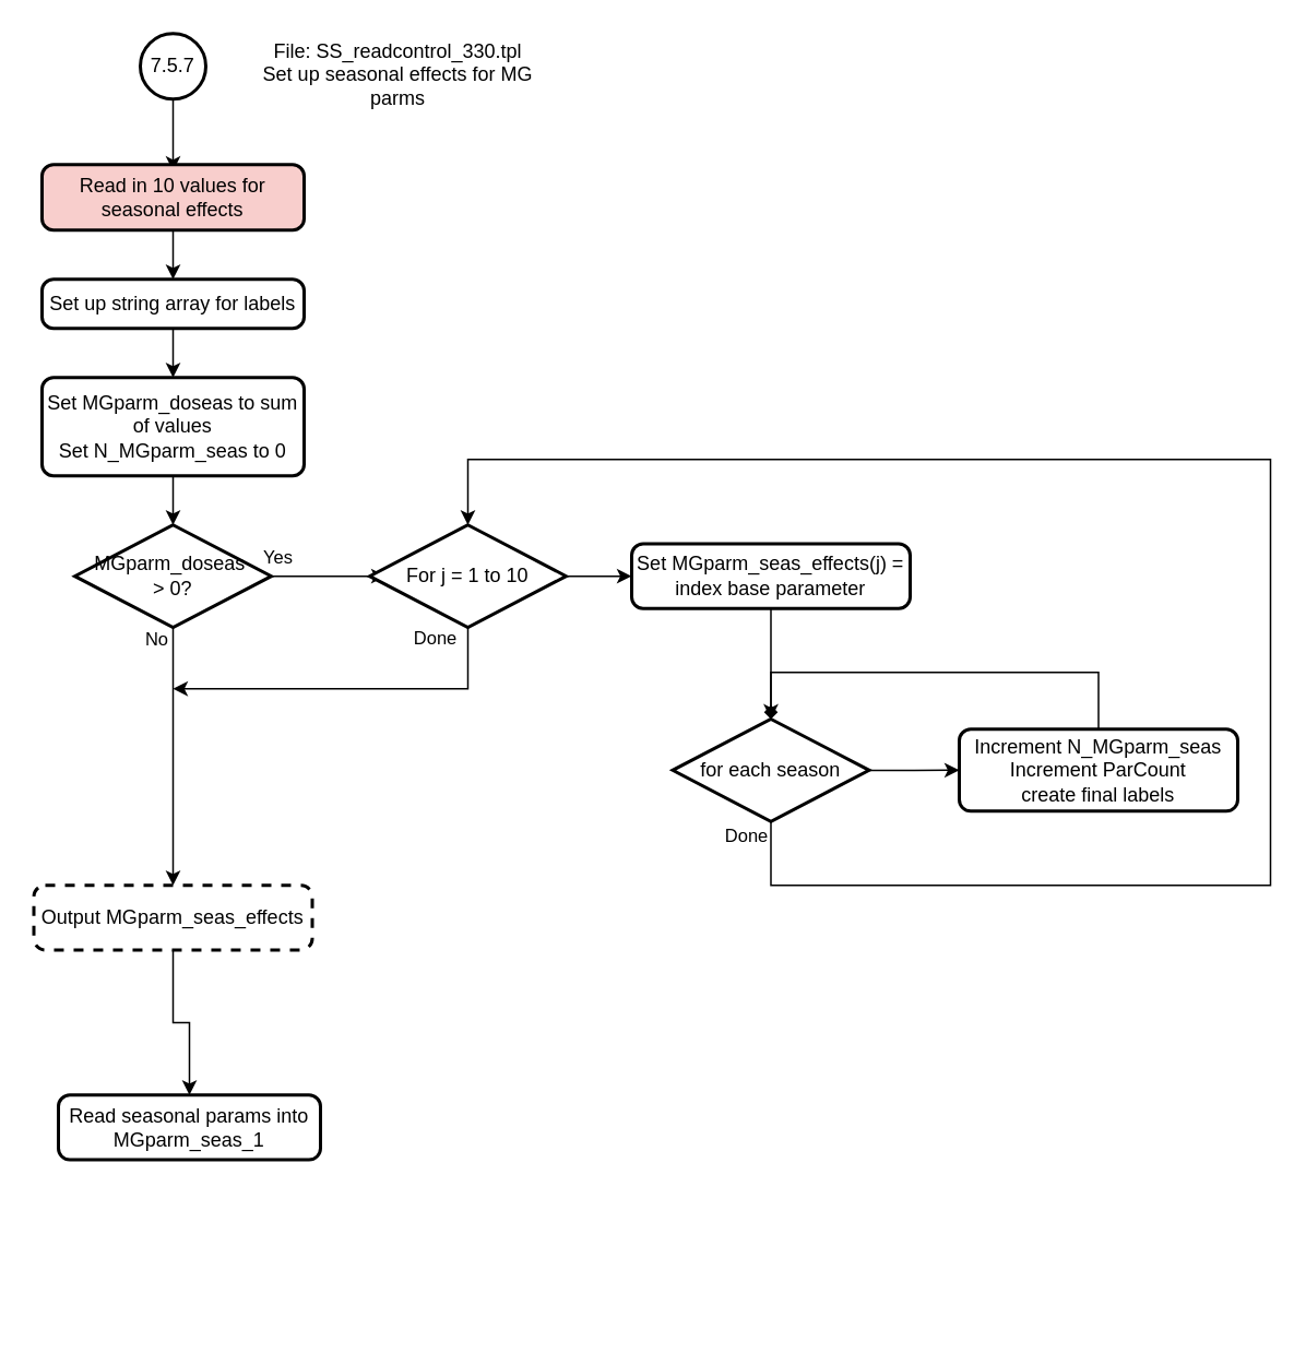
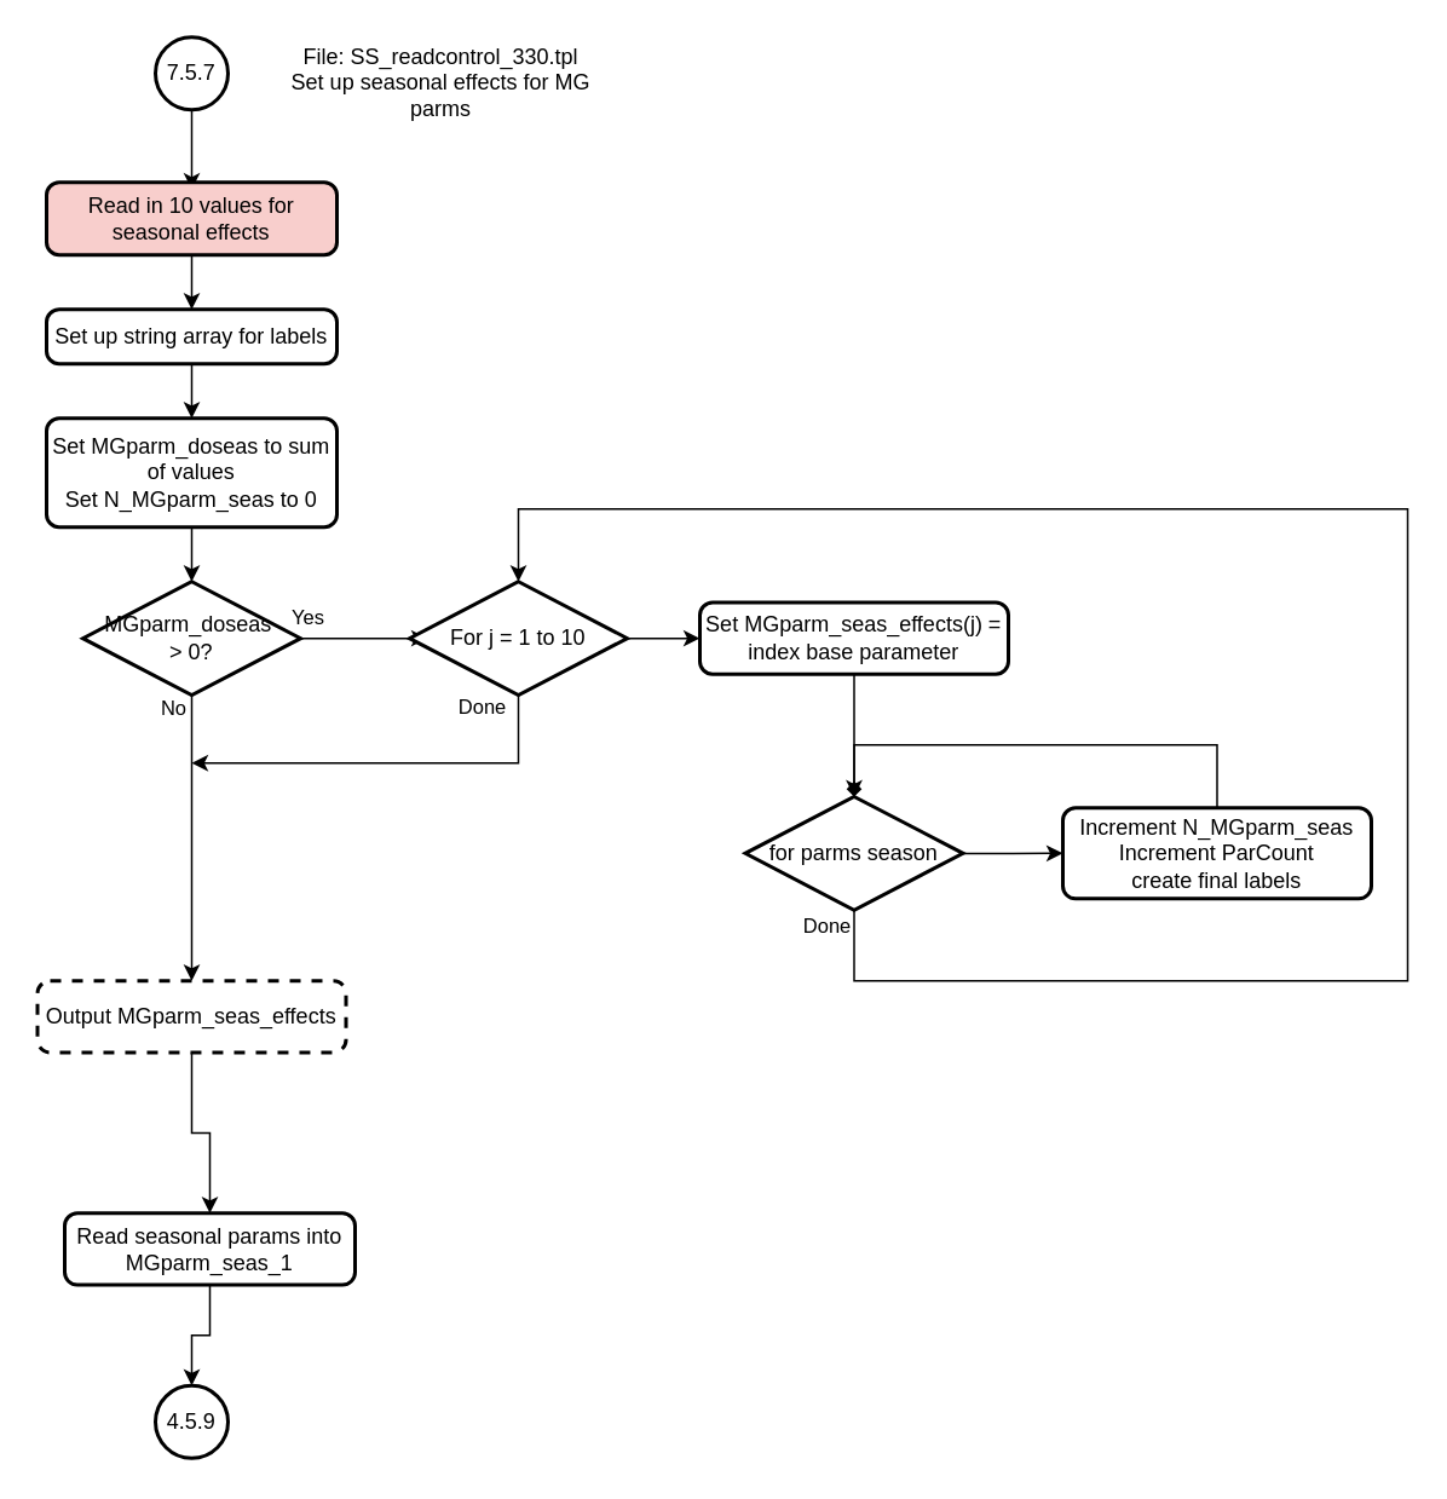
  <mxCell id="0" />
  <mxCell id="1" parent="0" />
  <mxCell id="2" style="edgeStyle=orthogonalEdgeStyle;rounded=0;orthogonalLoop=1;jettySize=auto;html=1;" parent="1" source="3" edge="1"><mxGeometry relative="1" as="geometry"><mxPoint x="105" y="103.97" as="targetPoint" /></mxGeometry></mxCell>
  <mxCell id="3" value="7.5.7" style="strokeWidth=2;html=1;shape=mxgraph.flowchart.start_2;whiteSpace=wrap;" parent="1" vertex="1"><mxGeometry x="85" y="20" width="40" height="40" as="geometry" /></mxCell>
  <mxCell id="4" value="File: SS_readcontrol_330.tpl&lt;br&gt;Set up seasonal effects for MG parms" style="text;html=1;strokeColor=none;fillColor=none;align=center;verticalAlign=middle;whiteSpace=wrap;rounded=0;" parent="1" vertex="1"><mxGeometry x="155" y="20" width="175" height="50" as="geometry" /></mxCell>
  <mxCell id="5" value="No" style="edgeStyle=orthogonalEdgeStyle;rounded=0;orthogonalLoop=1;jettySize=auto;html=1;" parent="1" source="7" target="22" edge="1"><mxGeometry x="-0.91" y="-10" relative="1" as="geometry"><mxPoint x="95" y="680.02" as="sourcePoint" /><mxPoint x="95" y="780" as="targetPoint" /><mxPoint as="offset" /></mxGeometry></mxCell>
  <mxCell id="6" value="Yes" style="edgeStyle=orthogonalEdgeStyle;rounded=0;orthogonalLoop=1;jettySize=auto;html=1;" parent="1" source="7" edge="1"><mxGeometry x="-0.899" y="11" relative="1" as="geometry"><mxPoint x="235" y="351.25" as="targetPoint" /><mxPoint as="offset" /></mxGeometry></mxCell>
  <mxCell id="7" value="MGparm_doseas&amp;nbsp;&lt;br&gt;&amp;gt; 0?" style="strokeWidth=2;html=1;shape=mxgraph.flowchart.decision;whiteSpace=wrap;" parent="1" vertex="1"><mxGeometry x="45" y="320" width="120" height="62.5" as="geometry" /></mxCell>
  <mxCell id="8" value="" style="edgeStyle=orthogonalEdgeStyle;rounded=0;orthogonalLoop=1;jettySize=auto;html=1;" parent="1" source="9" target="24" edge="1"><mxGeometry relative="1" as="geometry" /></mxCell>
  <mxCell id="9" value="Read in 10 values for seasonal effects" style="rounded=1;whiteSpace=wrap;html=1;absoluteArcSize=1;arcSize=14;strokeWidth=2;fillColor=#f8cecc;" parent="1" vertex="1"><mxGeometry x="25" y="100" width="160" height="40" as="geometry" /></mxCell>
  <mxCell id="10" style="edgeStyle=orthogonalEdgeStyle;rounded=0;orthogonalLoop=1;jettySize=auto;html=1;" parent="1" source="12" target="17" edge="1"><mxGeometry relative="1" as="geometry" /></mxCell>
  <mxCell id="11" value="Done" style="edgeStyle=orthogonalEdgeStyle;rounded=0;orthogonalLoop=1;jettySize=auto;html=1;" parent="1" source="12" target="20" edge="1"><mxGeometry x="-0.984" y="-15" relative="1" as="geometry"><Array as="points"><mxPoint x="470" y="540" /><mxPoint x="775" y="540" /><mxPoint x="775" y="280" /><mxPoint x="285" y="280" /></Array><mxPoint as="offset" /></mxGeometry></mxCell>
- <mxCell id="12" value="for each season" style="strokeWidth=2;html=1;shape=mxgraph.flowchart.decision;whiteSpace=wrap;" parent="1" vertex="1"><mxGeometry x="410" y="438.48" width="120" height="62.5" as="geometry" /></mxCell>
+ <mxCell id="12" value="for parms season" style="strokeWidth=2;html=1;shape=mxgraph.flowchart.decision;whiteSpace=wrap;" parent="1" vertex="1"><mxGeometry x="410" y="438.48" width="120" height="62.5" as="geometry" /></mxCell>
  <mxCell id="13" style="edgeStyle=orthogonalEdgeStyle;rounded=0;orthogonalLoop=1;jettySize=auto;html=1;entryX=0.5;entryY=0;entryDx=0;entryDy=0;entryPerimeter=0;endArrow=diamond;" parent="1" source="14" target="12" edge="1"><mxGeometry relative="1" as="geometry" /></mxCell>
  <mxCell id="14" value="Set MGparm_seas_effects(j) = index base parameter" style="rounded=1;whiteSpace=wrap;html=1;absoluteArcSize=1;arcSize=14;strokeWidth=2;" parent="1" vertex="1"><mxGeometry x="385" y="331.52" width="170" height="39.46" as="geometry" /></mxCell>
+ <mxCell id="15" value="4.5.9" style="strokeWidth=2;html=1;shape=mxgraph.flowchart.start_2;whiteSpace=wrap;" parent="1" vertex="1"><mxGeometry x="85" y="763.06" width="40" height="40" as="geometry" /></mxCell>
  <mxCell id="16" style="edgeStyle=orthogonalEdgeStyle;rounded=0;orthogonalLoop=1;jettySize=auto;html=1;exitX=0.5;exitY=0;exitDx=0;exitDy=0;entryX=0.5;entryY=0;entryDx=0;entryDy=0;entryPerimeter=0;" parent="1" source="17" target="12" edge="1"><mxGeometry relative="1" as="geometry"><mxPoint x="410" y="680" as="targetPoint" /><Array as="points"><mxPoint x="670" y="410" /><mxPoint x="470" y="410" /></Array></mxGeometry></mxCell>
  <mxCell id="17" value="Increment N_MGparm_seas&lt;br&gt;Increment ParCount&lt;br&gt;create final labels" style="rounded=1;whiteSpace=wrap;html=1;absoluteArcSize=1;arcSize=14;strokeWidth=2;" parent="1" vertex="1"><mxGeometry x="585" y="444.73" width="170" height="50" as="geometry" /></mxCell>
  <mxCell id="18" value="Done" style="edgeStyle=orthogonalEdgeStyle;rounded=0;orthogonalLoop=1;jettySize=auto;html=1;" parent="1" source="20" edge="1"><mxGeometry x="-0.945" y="-20" relative="1" as="geometry"><mxPoint x="295.034" y="382.5" as="sourcePoint" /><mxPoint x="105" y="420" as="targetPoint" /><Array as="points"><mxPoint x="285" y="420" /></Array><mxPoint as="offset" /></mxGeometry></mxCell>
  <mxCell id="19" style="edgeStyle=orthogonalEdgeStyle;rounded=0;orthogonalLoop=1;jettySize=auto;html=1;" parent="1" source="20" target="14" edge="1"><mxGeometry relative="1" as="geometry" /></mxCell>
  <mxCell id="20" value="For j = 1 to 10" style="strokeWidth=2;html=1;shape=mxgraph.flowchart.decision;whiteSpace=wrap;" parent="1" vertex="1"><mxGeometry x="225" y="320" width="120" height="62.5" as="geometry" /></mxCell>
  <mxCell id="21" style="edgeStyle=orthogonalEdgeStyle;rounded=0;orthogonalLoop=1;jettySize=auto;html=1;" parent="1" source="22" target="28" edge="1"><mxGeometry relative="1" as="geometry" /></mxCell>
  <mxCell id="22" value="Output MGparm_seas_effects" style="rounded=1;whiteSpace=wrap;html=1;absoluteArcSize=1;arcSize=14;strokeWidth=2;dashed=1;" parent="1" vertex="1"><mxGeometry x="20" y="540" width="170" height="39.46" as="geometry" /></mxCell>
  <mxCell id="23" style="edgeStyle=orthogonalEdgeStyle;rounded=0;orthogonalLoop=1;jettySize=auto;html=1;entryX=0.5;entryY=0;entryDx=0;entryDy=0;" parent="1" source="24" target="26" edge="1"><mxGeometry relative="1" as="geometry" /></mxCell>
  <mxCell id="24" value="Set up string array for labels" style="rounded=1;whiteSpace=wrap;html=1;absoluteArcSize=1;arcSize=14;strokeWidth=2;" parent="1" vertex="1"><mxGeometry x="25" y="170" width="160" height="30" as="geometry" /></mxCell>
  <mxCell id="25" value="" style="edgeStyle=orthogonalEdgeStyle;rounded=0;orthogonalLoop=1;jettySize=auto;html=1;" parent="1" source="26" target="7" edge="1"><mxGeometry relative="1" as="geometry" /></mxCell>
  <mxCell id="26" value="Set MGparm_doseas to sum of values&lt;br&gt;Set N_MGparm_seas to 0" style="rounded=1;whiteSpace=wrap;html=1;absoluteArcSize=1;arcSize=14;strokeWidth=2;" parent="1" vertex="1"><mxGeometry x="25" y="230" width="160" height="60" as="geometry" /></mxCell>
+ <mxCell id="27" style="edgeStyle=orthogonalEdgeStyle;rounded=0;orthogonalLoop=1;jettySize=auto;html=1;" parent="1" source="28" target="15" edge="1"><mxGeometry relative="1" as="geometry" /></mxCell>
  <mxCell id="28" value="Read seasonal params into MGparm_seas_1" style="rounded=1;whiteSpace=wrap;html=1;absoluteArcSize=1;arcSize=14;strokeWidth=2;" parent="1" vertex="1"><mxGeometry x="35" y="668.06" width="160" height="39.46" as="geometry" /></mxCell>
